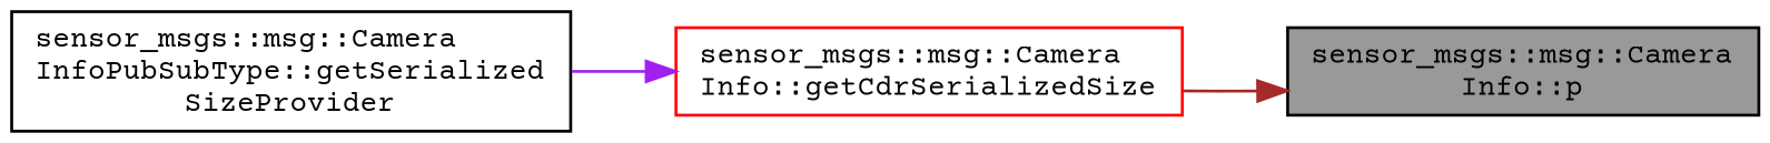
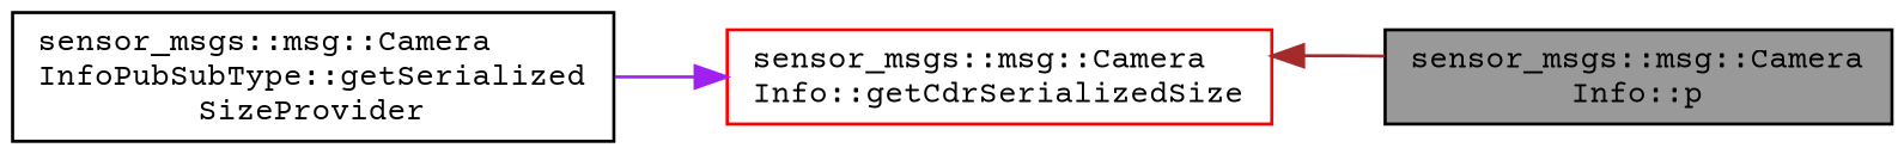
  digraph {
    rankdir=RL
    fontname="Courier Prime"
    node [color=black fillcolor=white fontname="Courier Prime" fontsize=10 shape=box style=filled]
    edge [dir=back fontname="Courier Prime" fontsize=10 labelfontname=Helvetica labelfontsize=10 style=solid]
    n1 [fillcolor=grey60 fontcolor=black height=0.2 label="sensor_msgs::msg::Camera\lInfo::p" width=0.4]
    n2 [color=red height=0.2 label="sensor_msgs::msg::Camera\lInfo::getCdrSerializedSize" width=0.4]
    n3 [height=0.2 label="sensor_msgs::msg::Camera\lInfoPubSubType::getSerialized\lSizeProvider" width=0.4]
-   n1 -> n2 [color=brown]
+   n2 -> n1 [color=brown]
    n2 -> n3 [color=purple]
  }
